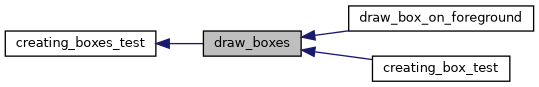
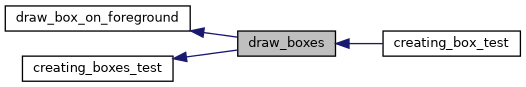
  digraph {
    rankdir=LR
    node [color=black fillcolor=white fontname=Helvetica fontsize=10 shape=record style=filled]
    edge [color=midnightblue dir=back fontname=Helvetica fontsize=10 labelfontname=Helvetica labelfontsize=10 style=solid]
    n1 [fillcolor=grey75 fontcolor=black height=0.2 label=draw_boxes width=0.4]
    n2 [height=0.2 label=draw_box_on_foreground width=0.4]
    n3 [height=0.2 label=creating_box_test width=0.4]
    n4 [height=0.2 label=creating_boxes_test width=0.4]
-   n1 -> n2
+   n2 -> n1
    n1 -> n3
    n4 -> n1
  }
